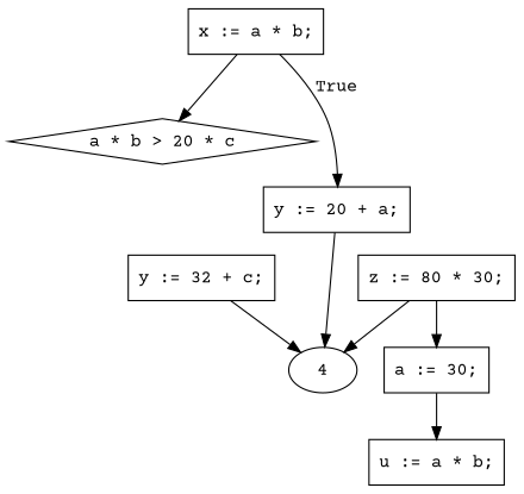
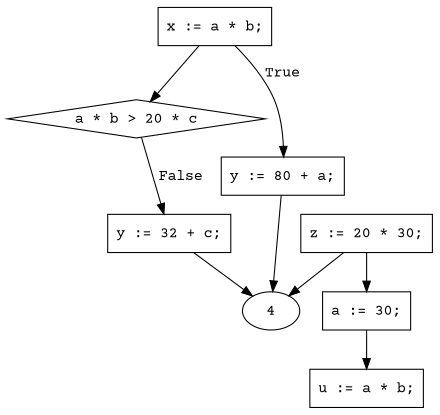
  digraph {
    fontname="Courier Prime"
    node [fontname="Courier Prime" shape=box]
    edge [fontname="Courier Prime"]
    n1 [label="x := a * b;"]
    n2 [label="a * b > 20 * c" shape=diamond]
-   n3 [label="y := 20 + a;"]
+   n3 [label="y := 80 + a;"]
    n4 [label="y := 32 + c;"]
    4 [shape=""]
-   n6 [label="z := 80 * 30;"]
+   n6 [label="z := 20 * 30;"]
    n7 [label="a := 30;"]
    n8 [label="u := a * b;"]
    n1 -> n2
    n1 -> n3 [label=True]
+   n2 -> n4 [label=False]
    n3 -> 4
    n4 -> 4
    n6 -> 4
    n6 -> n7
    n7 -> n8
  }
